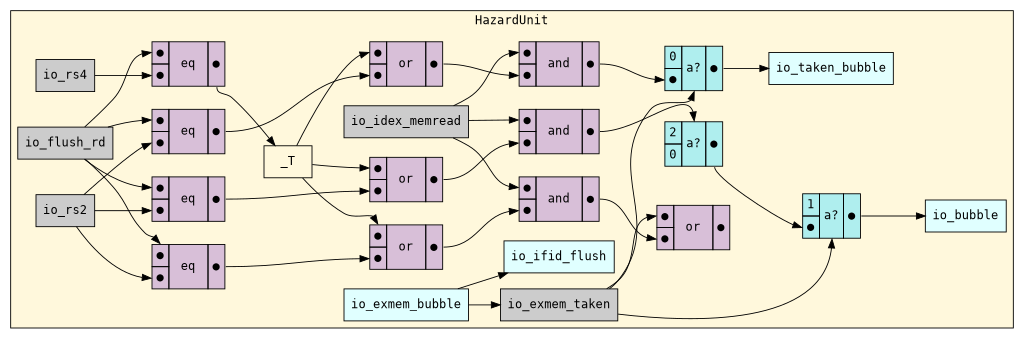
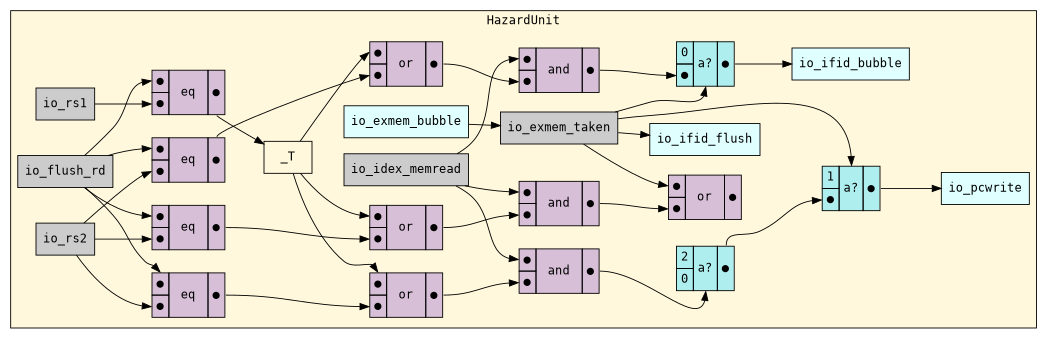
  digraph {
    fontname="DejaVu Sans Mono"
    rankdir=LR
    node [fontname="DejaVu Sans Mono" shape=plaintext]
    edge [fontname="DejaVu Sans Mono" headport=in2]
-   n1 [fillcolor="#CCCCCC" label=io_rs4 rank=0 shape=rectangle style=filled]
+   n1 [fillcolor="#CCCCCC" label=io_rs1 rank=0 shape=rectangle style=filled]
    n2 [label=< <TABLE BORDER="0" CELLBORDER="1" CELLSPACING="0" CELLPADDING="4" BGCOLOR="#D8BFD8">   <TR>     <TD PORT="in1">&#x25cf;</TD>     <TD ROWSPAN="2" > eq </TD>     <TD ROWSPAN="2" PORT="out">&#x25cf;</TD>   </TR>   <TR>     <TD PORT="in2">&#x25cf;</TD>   </TR> </TABLE>>]
    n3 [fillcolor="#CCCCCC" label=io_rs2 rank=0 shape=rectangle style=filled]
    n4 [label=< <TABLE BORDER="0" CELLBORDER="1" CELLSPACING="0" CELLPADDING="4" BGCOLOR="#D8BFD8">   <TR>     <TD PORT="in1">&#x25cf;</TD>     <TD ROWSPAN="2" > eq </TD>     <TD ROWSPAN="2" PORT="out">&#x25cf;</TD>   </TR>   <TR>     <TD PORT="in2">&#x25cf;</TD>   </TR> </TABLE>>]
    n5 [label=< <TABLE BORDER="0" CELLBORDER="1" CELLSPACING="0" CELLPADDING="4" BGCOLOR="#D8BFD8">   <TR>     <TD PORT="in1">&#x25cf;</TD>     <TD ROWSPAN="2" > eq </TD>     <TD ROWSPAN="2" PORT="out">&#x25cf;</TD>   </TR>   <TR>     <TD PORT="in2">&#x25cf;</TD>   </TR> </TABLE>>]
    n6 [label=< <TABLE BORDER="0" CELLBORDER="1" CELLSPACING="0" CELLPADDING="4" BGCOLOR="#D8BFD8">   <TR>     <TD PORT="in1">&#x25cf;</TD>     <TD ROWSPAN="2" > eq </TD>     <TD ROWSPAN="2" PORT="out">&#x25cf;</TD>   </TR>   <TR>     <TD PORT="in2">&#x25cf;</TD>   </TR> </TABLE>>]
    n7 [fillcolor="#CCCCCC" label=io_idex_memread rank=0 shape=rectangle style=filled]
    n8 [label=< <TABLE BORDER="0" CELLBORDER="1" CELLSPACING="0" CELLPADDING="4" BGCOLOR="#D8BFD8">   <TR>     <TD PORT="in1">&#x25cf;</TD>     <TD ROWSPAN="2" > and </TD>     <TD ROWSPAN="2" PORT="out">&#x25cf;</TD>   </TR>   <TR>     <TD PORT="in2">&#x25cf;</TD>   </TR> </TABLE>>]
    n9 [label=< <TABLE BORDER="0" CELLBORDER="1" CELLSPACING="0" CELLPADDING="4" BGCOLOR="#D8BFD8">   <TR>     <TD PORT="in1">&#x25cf;</TD>     <TD ROWSPAN="2" > and </TD>     <TD ROWSPAN="2" PORT="out">&#x25cf;</TD>   </TR>   <TR>     <TD PORT="in2">&#x25cf;</TD>   </TR> </TABLE>>]
    n10 [label=< <TABLE BORDER="0" CELLBORDER="1" CELLSPACING="0" CELLPADDING="4" BGCOLOR="#D8BFD8">   <TR>     <TD PORT="in1">&#x25cf;</TD>     <TD ROWSPAN="2" > and </TD>     <TD ROWSPAN="2" PORT="out">&#x25cf;</TD>   </TR>   <TR>     <TD PORT="in2">&#x25cf;</TD>   </TR> </TABLE>>]
    n11 [fillcolor="#CCCCCC" label=io_flush_rd rank=0 shape=rectangle style=filled]
    n12 [fillcolor="#CCCCCC" label=io_exmem_taken rank=0 shape=rectangle style=filled]
    n13 [fillcolor="#E0FFFF" label=io_exmem_bubble rank=1000 shape=rectangle style=filled]
    n14 [fillcolor="#E0FFFF" label=io_ifid_flush rank=1000 shape=rectangle style=filled]
    n15 [label=< <TABLE BORDER="0" CELLBORDER="1" CELLSPACING="0" CELLPADDING="4" BGCOLOR="#AFEEEE">   <TR>     <TD PORT="in1">1</TD>     <TD ROWSPAN="2" PORT="select">a?</TD>     <TD ROWSPAN="2" PORT="out">&#x25cf;</TD>   </TR>   <TR>     <TD PORT="in2">&#x25cf;</TD>   </TR> </TABLE>>]
    n16 [label=< <TABLE BORDER="0" CELLBORDER="1" CELLSPACING="0" CELLPADDING="4" BGCOLOR="#AFEEEE">   <TR>     <TD PORT="in1">0</TD>     <TD ROWSPAN="2" PORT="select">a?</TD>     <TD ROWSPAN="2" PORT="out">&#x25cf;</TD>   </TR>   <TR>     <TD PORT="in2">&#x25cf;</TD>   </TR> </TABLE>>]
    n17 [label=< <TABLE BORDER="0" CELLBORDER="1" CELLSPACING="0" CELLPADDING="4" BGCOLOR="#D8BFD8">   <TR>     <TD PORT="in1">&#x25cf;</TD>     <TD ROWSPAN="2" > or </TD>     <TD ROWSPAN="2" PORT="out">&#x25cf;</TD>   </TR>   <TR>     <TD PORT="in2">&#x25cf;</TD>   </TR> </TABLE>>]
-   n18 [fillcolor="#E0FFFF" label=io_bubble rank=1000 shape=rectangle style=filled]
-   n19 [fillcolor="#E0FFFF" label=io_taken_bubble rank=1000 shape=rectangle style=filled]
+   n18 [fillcolor="#E0FFFF" label=io_pcwrite rank=1000 shape=rectangle style=filled]
+   n19 [fillcolor="#E0FFFF" label=io_ifid_bubble rank=1000 shape=rectangle style=filled]
    n20 [label=_T shape=rectangle]
    n21 [label=< <TABLE BORDER="0" CELLBORDER="1" CELLSPACING="0" CELLPADDING="4" BGCOLOR="#D8BFD8">   <TR>     <TD PORT="in1">&#x25cf;</TD>     <TD ROWSPAN="2" > or </TD>     <TD ROWSPAN="2" PORT="out">&#x25cf;</TD>   </TR>   <TR>     <TD PORT="in2">&#x25cf;</TD>   </TR> </TABLE>>]
    n22 [label=< <TABLE BORDER="0" CELLBORDER="1" CELLSPACING="0" CELLPADDING="4" BGCOLOR="#D8BFD8">   <TR>     <TD PORT="in1">&#x25cf;</TD>     <TD ROWSPAN="2" > or </TD>     <TD ROWSPAN="2" PORT="out">&#x25cf;</TD>   </TR>   <TR>     <TD PORT="in2">&#x25cf;</TD>   </TR> </TABLE>>]
    n23 [label=< <TABLE BORDER="0" CELLBORDER="1" CELLSPACING="0" CELLPADDING="4" BGCOLOR="#D8BFD8">   <TR>     <TD PORT="in1">&#x25cf;</TD>     <TD ROWSPAN="2" > or </TD>     <TD ROWSPAN="2" PORT="out">&#x25cf;</TD>   </TR>   <TR>     <TD PORT="in2">&#x25cf;</TD>   </TR> </TABLE>>]
    n24 [label=< <TABLE BORDER="0" CELLBORDER="1" CELLSPACING="0" CELLPADDING="4" BGCOLOR="#AFEEEE">   <TR>     <TD PORT="in1">2</TD>     <TD ROWSPAN="2" PORT="select">a?</TD>     <TD ROWSPAN="2" PORT="out">&#x25cf;</TD>   </TR>   <TR>     <TD PORT="in2">0</TD>   </TR> </TABLE>>]
    subgraph cluster_1 {
      bgcolor="#FFF8DC"
      label=HazardUnit
      n1
      n2
      n3
      n4
      n5
      n6
      n7
      n8
      n9
      n10
      n11
      n12
      n13
      n14
      n15
      n16
      n17
      n18
      n19
      n20
      n21
      n22
      n23
      n24
    }
    n1 -> n2
    n2 -> n20 [tailport=out]
    n3 -> n4
    n3 -> n5
    n3 -> n6
    n4 -> n21 [tailport=out]
    n5 -> n22 [tailport=out]
    n6 -> n23 [tailport=out]
    n7 -> n8 [headport=in1]
    n7 -> n9 [headport=in1]
    n7 -> n10 [headport=in1]
    n8 -> n24 [headport=select tailport=out]
    n9 -> n16 [tailport=out]
    n10 -> n17 [tailport=out]
    n11 -> n2 [headport=in1]
    n11 -> n4 [headport=in1]
    n11 -> n5 [headport=in1]
    n11 -> n6 [headport=in1]
-   n13 -> n14
+   n12 -> n14
    n12 -> n15 [headport=select]
    n12 -> n16 [headport=select]
    n12 -> n17 [headport=in1]
    n13 -> n12
    n15 -> n18 [tailport=out]
    n16 -> n19 [tailport=out]
    n20 -> n21 [headport=in1]
    n20 -> n22 [headport=in1]
    n20 -> n23 [headport=in1]
    n21 -> n8 [tailport=out]
    n22 -> n9 [tailport=out]
    n23 -> n10 [tailport=out]
    n24 -> n15 [tailport=out]
  }
